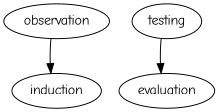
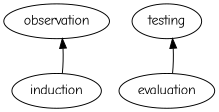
  digraph {
    fontname="Comic Neue"
    node [fontname="Comic Neue"]
    edge [fontname="Comic Neue"]
    observation
    induction
    testing
    evaluation
-   observation -> induction
-   testing -> evaluation
+   induction -> observation
+   evaluation -> testing
  }
